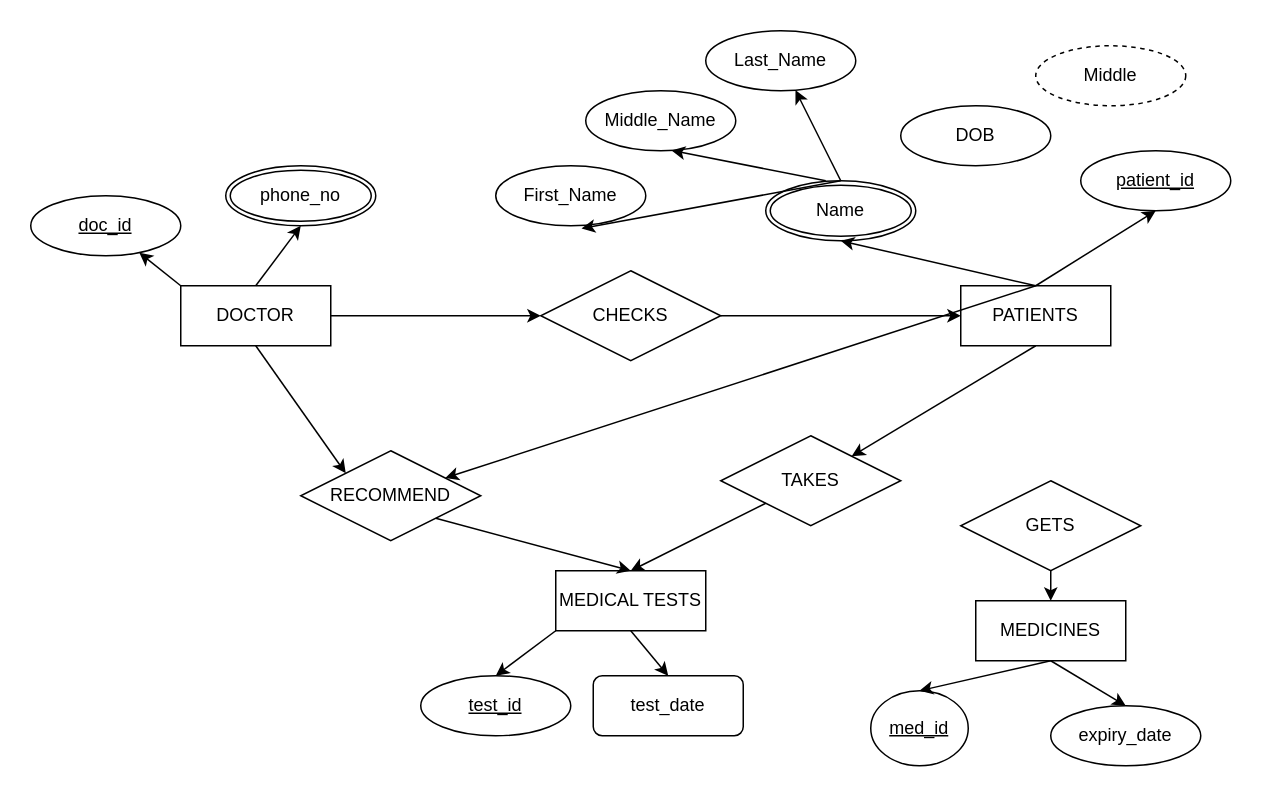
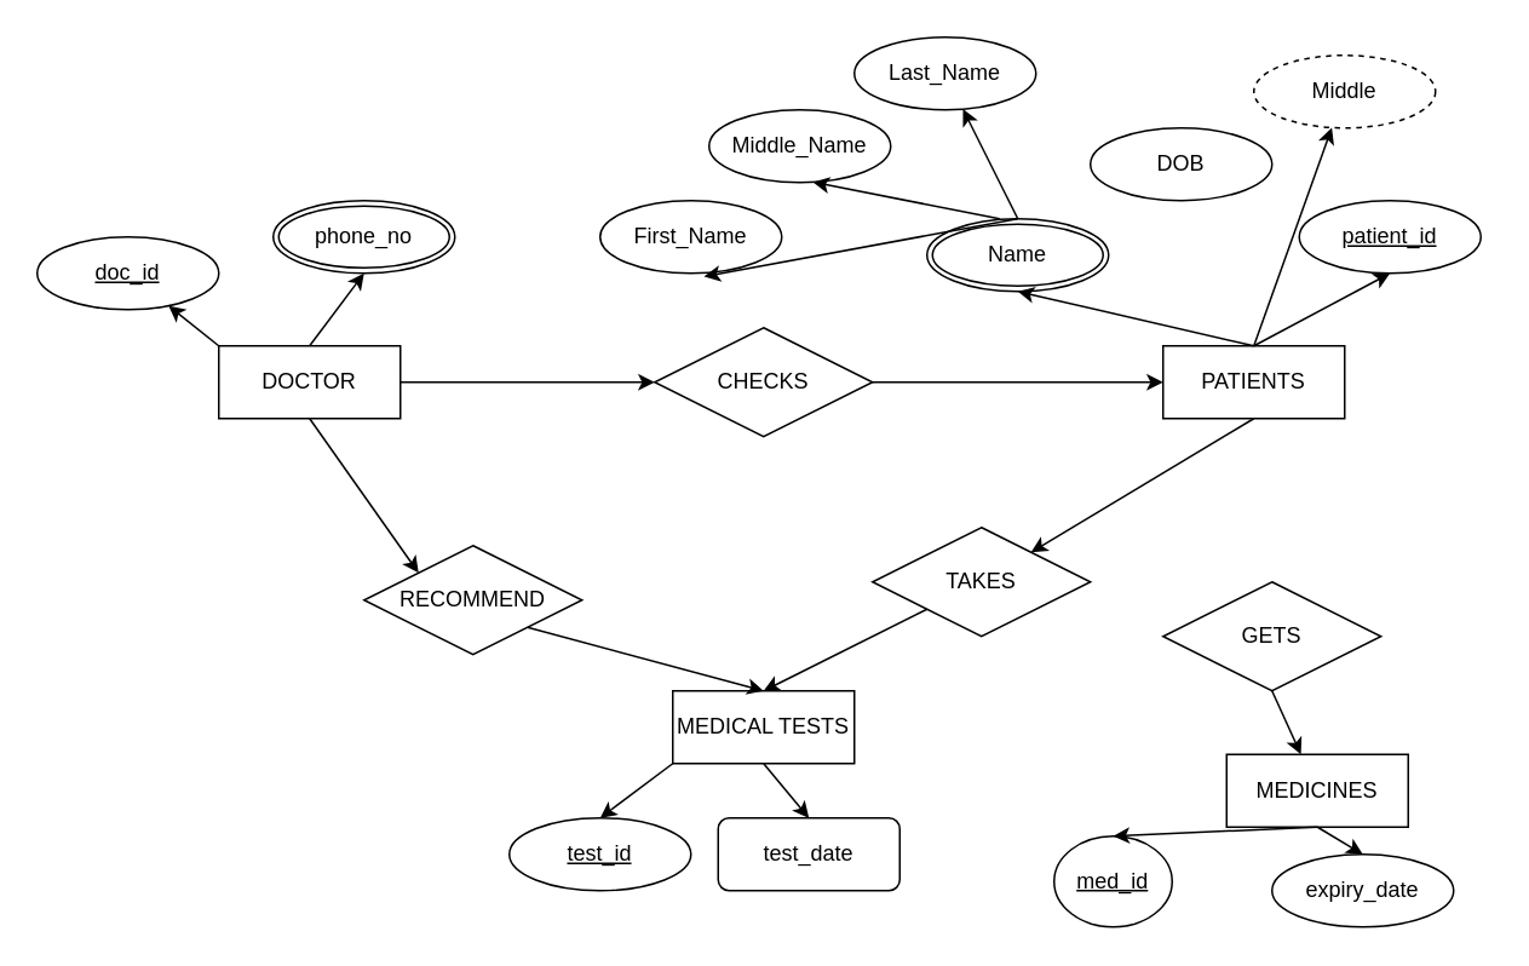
  <mxCell id="0" />
  <mxCell id="1" parent="0" />
  <mxCell id="2" value="DOCTOR" style="whiteSpace=wrap;html=1;align=center;" vertex="1" parent="1"><mxGeometry x="120" y="190" width="100" height="40" as="geometry" /></mxCell>
  <mxCell id="3" value="CHECKS" style="shape=rhombus;perimeter=rhombusPerimeter;whiteSpace=wrap;html=1;align=center;" vertex="1" parent="1"><mxGeometry x="360" y="180" width="120" height="60" as="geometry" /></mxCell>
  <mxCell id="4" value="PATIENTS" style="whiteSpace=wrap;html=1;align=center;" vertex="1" parent="1"><mxGeometry x="640" y="190" width="100" height="40" as="geometry" /></mxCell>
  <mxCell id="5" value="" style="endArrow=classic;html=1;exitX=1;exitY=0.5;exitDx=0;exitDy=0;entryX=0;entryY=0.5;entryDx=0;entryDy=0;" edge="1" parent="1" source="3" target="4"><mxGeometry width="50" height="50" relative="1" as="geometry"><mxPoint x="420" y="320" as="sourcePoint" /><mxPoint x="470" y="270" as="targetPoint" /></mxGeometry></mxCell>
  <mxCell id="6" value="" style="endArrow=classic;html=1;exitX=1;exitY=0.5;exitDx=0;exitDy=0;entryX=0;entryY=0.5;entryDx=0;entryDy=0;" edge="1" parent="1" source="2" target="3"><mxGeometry width="50" height="50" relative="1" as="geometry"><mxPoint x="420" y="320" as="sourcePoint" /><mxPoint x="470" y="270" as="targetPoint" /></mxGeometry></mxCell>
  <mxCell id="7" value="" style="endArrow=classic;html=1;exitX=0;exitY=0;exitDx=0;exitDy=0;" edge="1" parent="1" source="2" target="8"><mxGeometry width="50" height="50" relative="1" as="geometry"><mxPoint x="420" y="320" as="sourcePoint" /><mxPoint x="70" y="130" as="targetPoint" /></mxGeometry></mxCell>
  <mxCell id="8" value="doc_id" style="ellipse;whiteSpace=wrap;html=1;align=center;fontStyle=4;" vertex="1" parent="1"><mxGeometry x="20" y="130" width="100" height="40" as="geometry" /></mxCell>
  <mxCell id="9" value="RECOMMEND" style="shape=rhombus;perimeter=rhombusPerimeter;whiteSpace=wrap;html=1;align=center;" vertex="1" parent="1"><mxGeometry x="200" y="300" width="120" height="60" as="geometry" /></mxCell>
  <mxCell id="10" value="" style="endArrow=classic;html=1;exitX=0.5;exitY=1;exitDx=0;exitDy=0;entryX=0;entryY=0;entryDx=0;entryDy=0;" edge="1" parent="1" source="2" target="9"><mxGeometry width="50" height="50" relative="1" as="geometry"><mxPoint x="420" y="320" as="sourcePoint" /><mxPoint x="470" y="270" as="targetPoint" /></mxGeometry></mxCell>
  <mxCell id="11" value="MEDICAL TESTS" style="whiteSpace=wrap;html=1;align=center;" vertex="1" parent="1"><mxGeometry x="370" y="380" width="100" height="40" as="geometry" /></mxCell>
  <mxCell id="12" value="" style="endArrow=classic;html=1;exitX=1;exitY=1;exitDx=0;exitDy=0;entryX=0.5;entryY=0;entryDx=0;entryDy=0;" edge="1" parent="1" source="9" target="11"><mxGeometry width="50" height="50" relative="1" as="geometry"><mxPoint x="420" y="320" as="sourcePoint" /><mxPoint x="470" y="270" as="targetPoint" /></mxGeometry></mxCell>
  <mxCell id="13" value="test_id" style="ellipse;whiteSpace=wrap;html=1;align=center;fontStyle=4;" vertex="1" parent="1"><mxGeometry x="280" y="450" width="100" height="40" as="geometry" /></mxCell>
  <mxCell id="14" value="" style="endArrow=classic;html=1;exitX=0;exitY=1;exitDx=0;exitDy=0;entryX=0.5;entryY=0;entryDx=0;entryDy=0;" edge="1" parent="1" source="11" target="13"><mxGeometry width="50" height="50" relative="1" as="geometry"><mxPoint x="420" y="320" as="sourcePoint" /><mxPoint x="470" y="270" as="targetPoint" /></mxGeometry></mxCell>
  <mxCell id="15" value="test_date" style="whiteSpace=wrap;html=1;align=center;rounded=1;" vertex="1" parent="1"><mxGeometry x="395" y="450" width="100" height="40" as="geometry" /></mxCell>
  <mxCell id="16" value="" style="endArrow=classic;html=1;exitX=0.5;exitY=1;exitDx=0;exitDy=0;entryX=0.5;entryY=0;entryDx=0;entryDy=0;" edge="1" parent="1" source="11" target="15"><mxGeometry width="50" height="50" relative="1" as="geometry"><mxPoint x="420" y="320" as="sourcePoint" /><mxPoint x="470" y="270" as="targetPoint" /></mxGeometry></mxCell>
  <mxCell id="17" value="TAKES" style="shape=rhombus;perimeter=rhombusPerimeter;whiteSpace=wrap;html=1;align=center;" vertex="1" parent="1"><mxGeometry x="480" y="290" width="120" height="60" as="geometry" /></mxCell>
  <mxCell id="18" value="" style="endArrow=classic;html=1;exitX=0.5;exitY=1;exitDx=0;exitDy=0;" edge="1" parent="1" source="4" target="17"><mxGeometry width="50" height="50" relative="1" as="geometry"><mxPoint x="420" y="320" as="sourcePoint" /><mxPoint x="470" y="270" as="targetPoint" /></mxGeometry></mxCell>
  <mxCell id="19" value="" style="endArrow=classic;html=1;exitX=0;exitY=1;exitDx=0;exitDy=0;entryX=0.5;entryY=0;entryDx=0;entryDy=0;" edge="1" parent="1" source="17" target="11"><mxGeometry width="50" height="50" relative="1" as="geometry"><mxPoint x="420" y="320" as="sourcePoint" /><mxPoint x="470" y="270" as="targetPoint" /></mxGeometry></mxCell>
  <mxCell id="20" value="GETS" style="shape=rhombus;perimeter=rhombusPerimeter;whiteSpace=wrap;html=1;align=center;" vertex="1" parent="1"><mxGeometry x="640" y="320" width="120" height="60" as="geometry" /></mxCell>
  <mxCell id="21" value="" style="endArrow=classic;html=1;exitX=0.5;exitY=1;exitDx=0;exitDy=0;" edge="1" parent="1" source="20" target="22"><mxGeometry width="50" height="50" relative="1" as="geometry"><mxPoint x="420" y="320" as="sourcePoint" /><mxPoint x="700" y="420" as="targetPoint" /></mxGeometry></mxCell>
- <mxCell id="22" value="MEDICINES" style="whiteSpace=wrap;html=1;align=center;" vertex="1" parent="1"><mxGeometry x="650" y="400" width="100" height="40" as="geometry" /></mxCell>
+ <mxCell id="22" value="MEDICINES" style="whiteSpace=wrap;html=1;align=center;" vertex="1" parent="1"><mxGeometry x="675" y="415" width="100" height="40" as="geometry" /></mxCell>
  <mxCell id="23" value="med_id" style="ellipse;whiteSpace=wrap;html=1;align=center;fontStyle=4;" vertex="1" parent="1"><mxGeometry x="580" y="460" width="65" height="50" as="geometry" /></mxCell>
  <mxCell id="24" value="expiry_date" style="ellipse;whiteSpace=wrap;html=1;align=center;" vertex="1" parent="1"><mxGeometry x="700" y="470" width="100" height="40" as="geometry" /></mxCell>
  <mxCell id="25" value="" style="endArrow=classic;html=1;exitX=0.5;exitY=1;exitDx=0;exitDy=0;entryX=0.5;entryY=0;entryDx=0;entryDy=0;" edge="1" parent="1" source="22" target="23"><mxGeometry width="50" height="50" relative="1" as="geometry"><mxPoint x="420" y="320" as="sourcePoint" /><mxPoint x="470" y="270" as="targetPoint" /></mxGeometry></mxCell>
  <mxCell id="26" value="" style="endArrow=classic;html=1;exitX=0.5;exitY=1;exitDx=0;exitDy=0;entryX=0.5;entryY=0;entryDx=0;entryDy=0;" edge="1" parent="1" source="22" target="24"><mxGeometry width="50" height="50" relative="1" as="geometry"><mxPoint x="420" y="320" as="sourcePoint" /><mxPoint x="470" y="270" as="targetPoint" /></mxGeometry></mxCell>
- <mxCell id="27" value="patient_id" style="ellipse;whiteSpace=wrap;html=1;align=center;fontStyle=4;" vertex="1" parent="1"><mxGeometry x="720" y="100" width="100" height="40" as="geometry" /></mxCell>
+ <mxCell id="27" value="patient_id" style="ellipse;whiteSpace=wrap;html=1;align=center;fontStyle=4;" vertex="1" parent="1"><mxGeometry x="715" y="110" width="100" height="40" as="geometry" /></mxCell>
  <mxCell id="28" value="" style="endArrow=classic;html=1;exitX=0.5;exitY=0;exitDx=0;exitDy=0;entryX=0.5;entryY=1;entryDx=0;entryDy=0;" edge="1" parent="1" source="4" target="27"><mxGeometry width="50" height="50" relative="1" as="geometry"><mxPoint x="420" y="320" as="sourcePoint" /><mxPoint x="470" y="270" as="targetPoint" /></mxGeometry></mxCell>
  <mxCell id="29" value="phone_no" style="ellipse;shape=doubleEllipse;margin=3;whiteSpace=wrap;html=1;align=center;" vertex="1" parent="1"><mxGeometry x="150" y="110" width="100" height="40" as="geometry" /></mxCell>
  <mxCell id="30" value="" style="endArrow=classic;html=1;exitX=0.5;exitY=0;exitDx=0;exitDy=0;entryX=0.5;entryY=1;entryDx=0;entryDy=0;" edge="1" parent="1" source="2" target="29"><mxGeometry width="50" height="50" relative="1" as="geometry"><mxPoint x="420" y="320" as="sourcePoint" /><mxPoint x="470" y="270" as="targetPoint" /></mxGeometry></mxCell>
  <mxCell id="31" value="Name" style="ellipse;shape=doubleEllipse;margin=3;whiteSpace=wrap;html=1;align=center;" vertex="1" parent="1"><mxGeometry x="510" y="120" width="100" height="40" as="geometry" /></mxCell>
  <mxCell id="32" value="Last_Name" style="ellipse;whiteSpace=wrap;html=1;align=center;" vertex="1" parent="1"><mxGeometry x="470" y="20" width="100" height="40" as="geometry" /></mxCell>
  <mxCell id="33" value="Middle_Name" style="ellipse;whiteSpace=wrap;html=1;align=center;" vertex="1" parent="1"><mxGeometry x="390" y="60" width="100" height="40" as="geometry" /></mxCell>
  <mxCell id="34" value="First_Name" style="ellipse;whiteSpace=wrap;html=1;align=center;" vertex="1" parent="1"><mxGeometry x="330" y="110" width="100" height="40" as="geometry" /></mxCell>
  <mxCell id="35" value="DOB" style="ellipse;whiteSpace=wrap;html=1;align=center;" vertex="1" parent="1"><mxGeometry x="600" y="70" width="100" height="40" as="geometry" /></mxCell>
  <mxCell id="36" value="Middle" style="ellipse;whiteSpace=wrap;html=1;align=center;dashed=1;" vertex="1" parent="1"><mxGeometry x="690" y="30" width="100" height="40" as="geometry" /></mxCell>
  <mxCell id="37" value="" style="endArrow=classic;html=1;entryX=0.5;entryY=1;entryDx=0;entryDy=0;" edge="1" parent="1" target="31"><mxGeometry width="50" height="50" relative="1" as="geometry"><mxPoint x="690" y="190" as="sourcePoint" /><mxPoint x="470" y="270" as="targetPoint" /></mxGeometry></mxCell>
- <mxCell id="38" value="" style="endArrow=classic;html=1;exitX=0.5;exitY=0;exitDx=0;exitDy=0;" edge="1" parent="1" source="4" target="9"><mxGeometry width="50" height="50" relative="1" as="geometry"><mxPoint x="650" y="170" as="sourcePoint" /><mxPoint x="700" y="120" as="targetPoint" /></mxGeometry></mxCell>
+ <mxCell id="38" value="" style="endArrow=classic;html=1;exitX=0.5;exitY=0;exitDx=0;exitDy=0;" edge="1" parent="1" source="4" target="36"><mxGeometry width="50" height="50" relative="1" as="geometry"><mxPoint x="650" y="170" as="sourcePoint" /><mxPoint x="700" y="120" as="targetPoint" /></mxGeometry></mxCell>
  <mxCell id="39" value="" style="endArrow=classic;html=1;exitX=0.5;exitY=0;exitDx=0;exitDy=0;entryX=0.572;entryY=1.045;entryDx=0;entryDy=0;entryPerimeter=0;" edge="1" parent="1" source="31" target="34"><mxGeometry width="50" height="50" relative="1" as="geometry"><mxPoint x="420" y="320" as="sourcePoint" /><mxPoint x="470" y="270" as="targetPoint" /></mxGeometry></mxCell>
  <mxCell id="40" value="" style="endArrow=classic;html=1;entryX=0.572;entryY=0.995;entryDx=0;entryDy=0;entryPerimeter=0;" edge="1" parent="1" target="33"><mxGeometry width="50" height="50" relative="1" as="geometry"><mxPoint x="550" y="120" as="sourcePoint" /><mxPoint x="470" y="270" as="targetPoint" /></mxGeometry></mxCell>
  <mxCell id="41" value="" style="endArrow=classic;html=1;exitX=0.5;exitY=0;exitDx=0;exitDy=0;" edge="1" parent="1" source="31" target="32"><mxGeometry width="50" height="50" relative="1" as="geometry"><mxPoint x="420" y="320" as="sourcePoint" /><mxPoint x="470" y="270" as="targetPoint" /></mxGeometry></mxCell>
